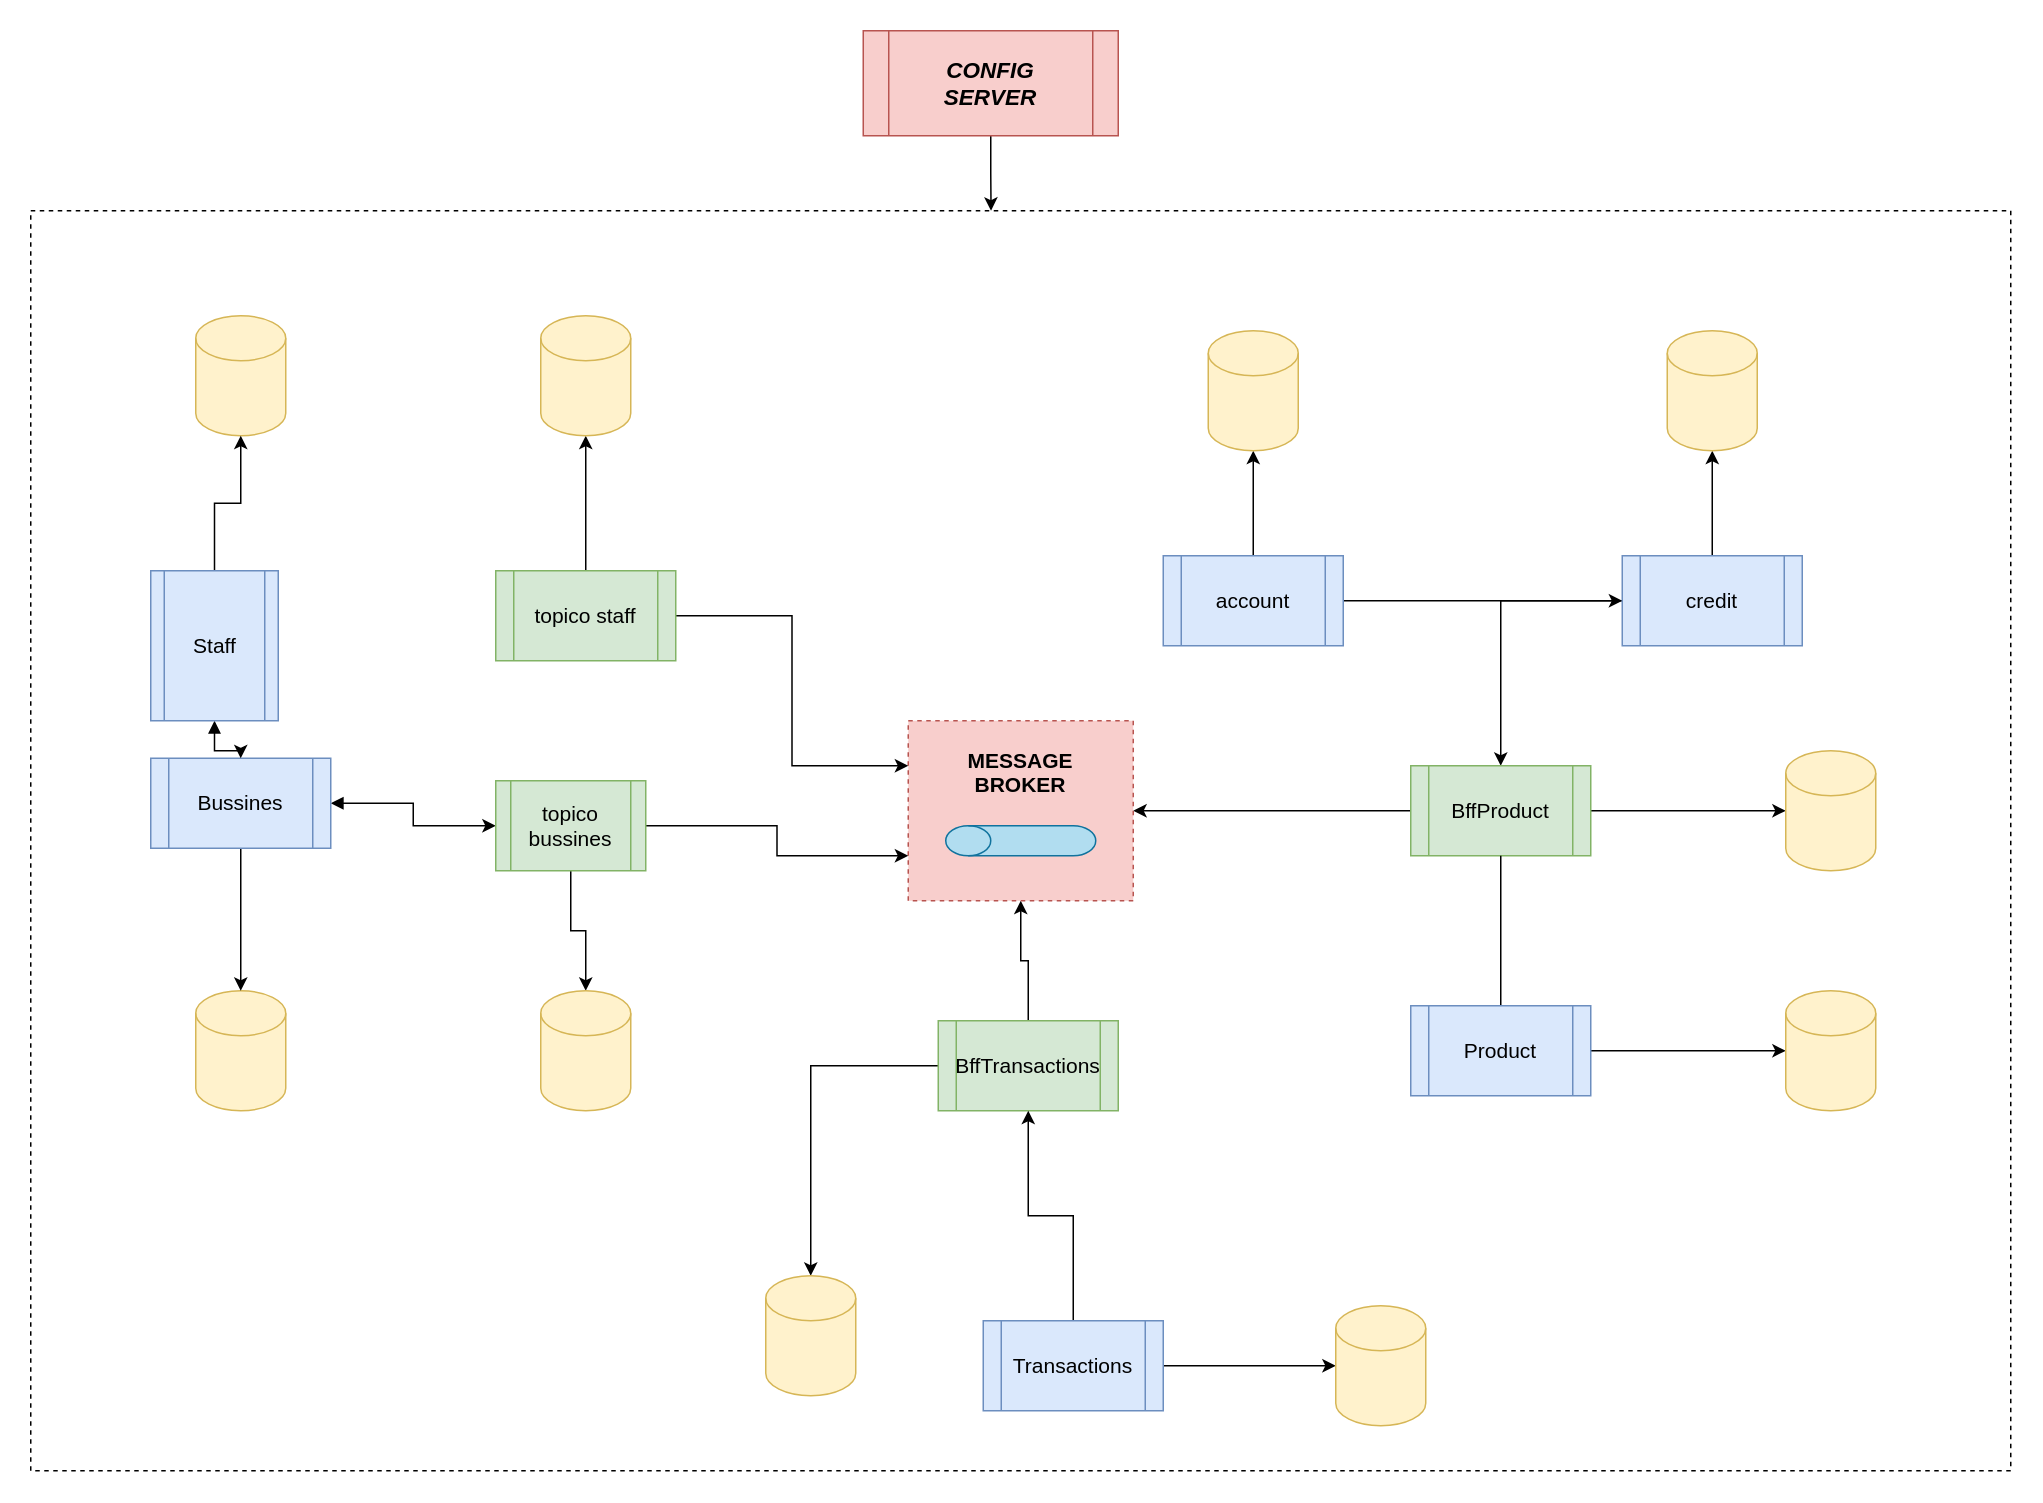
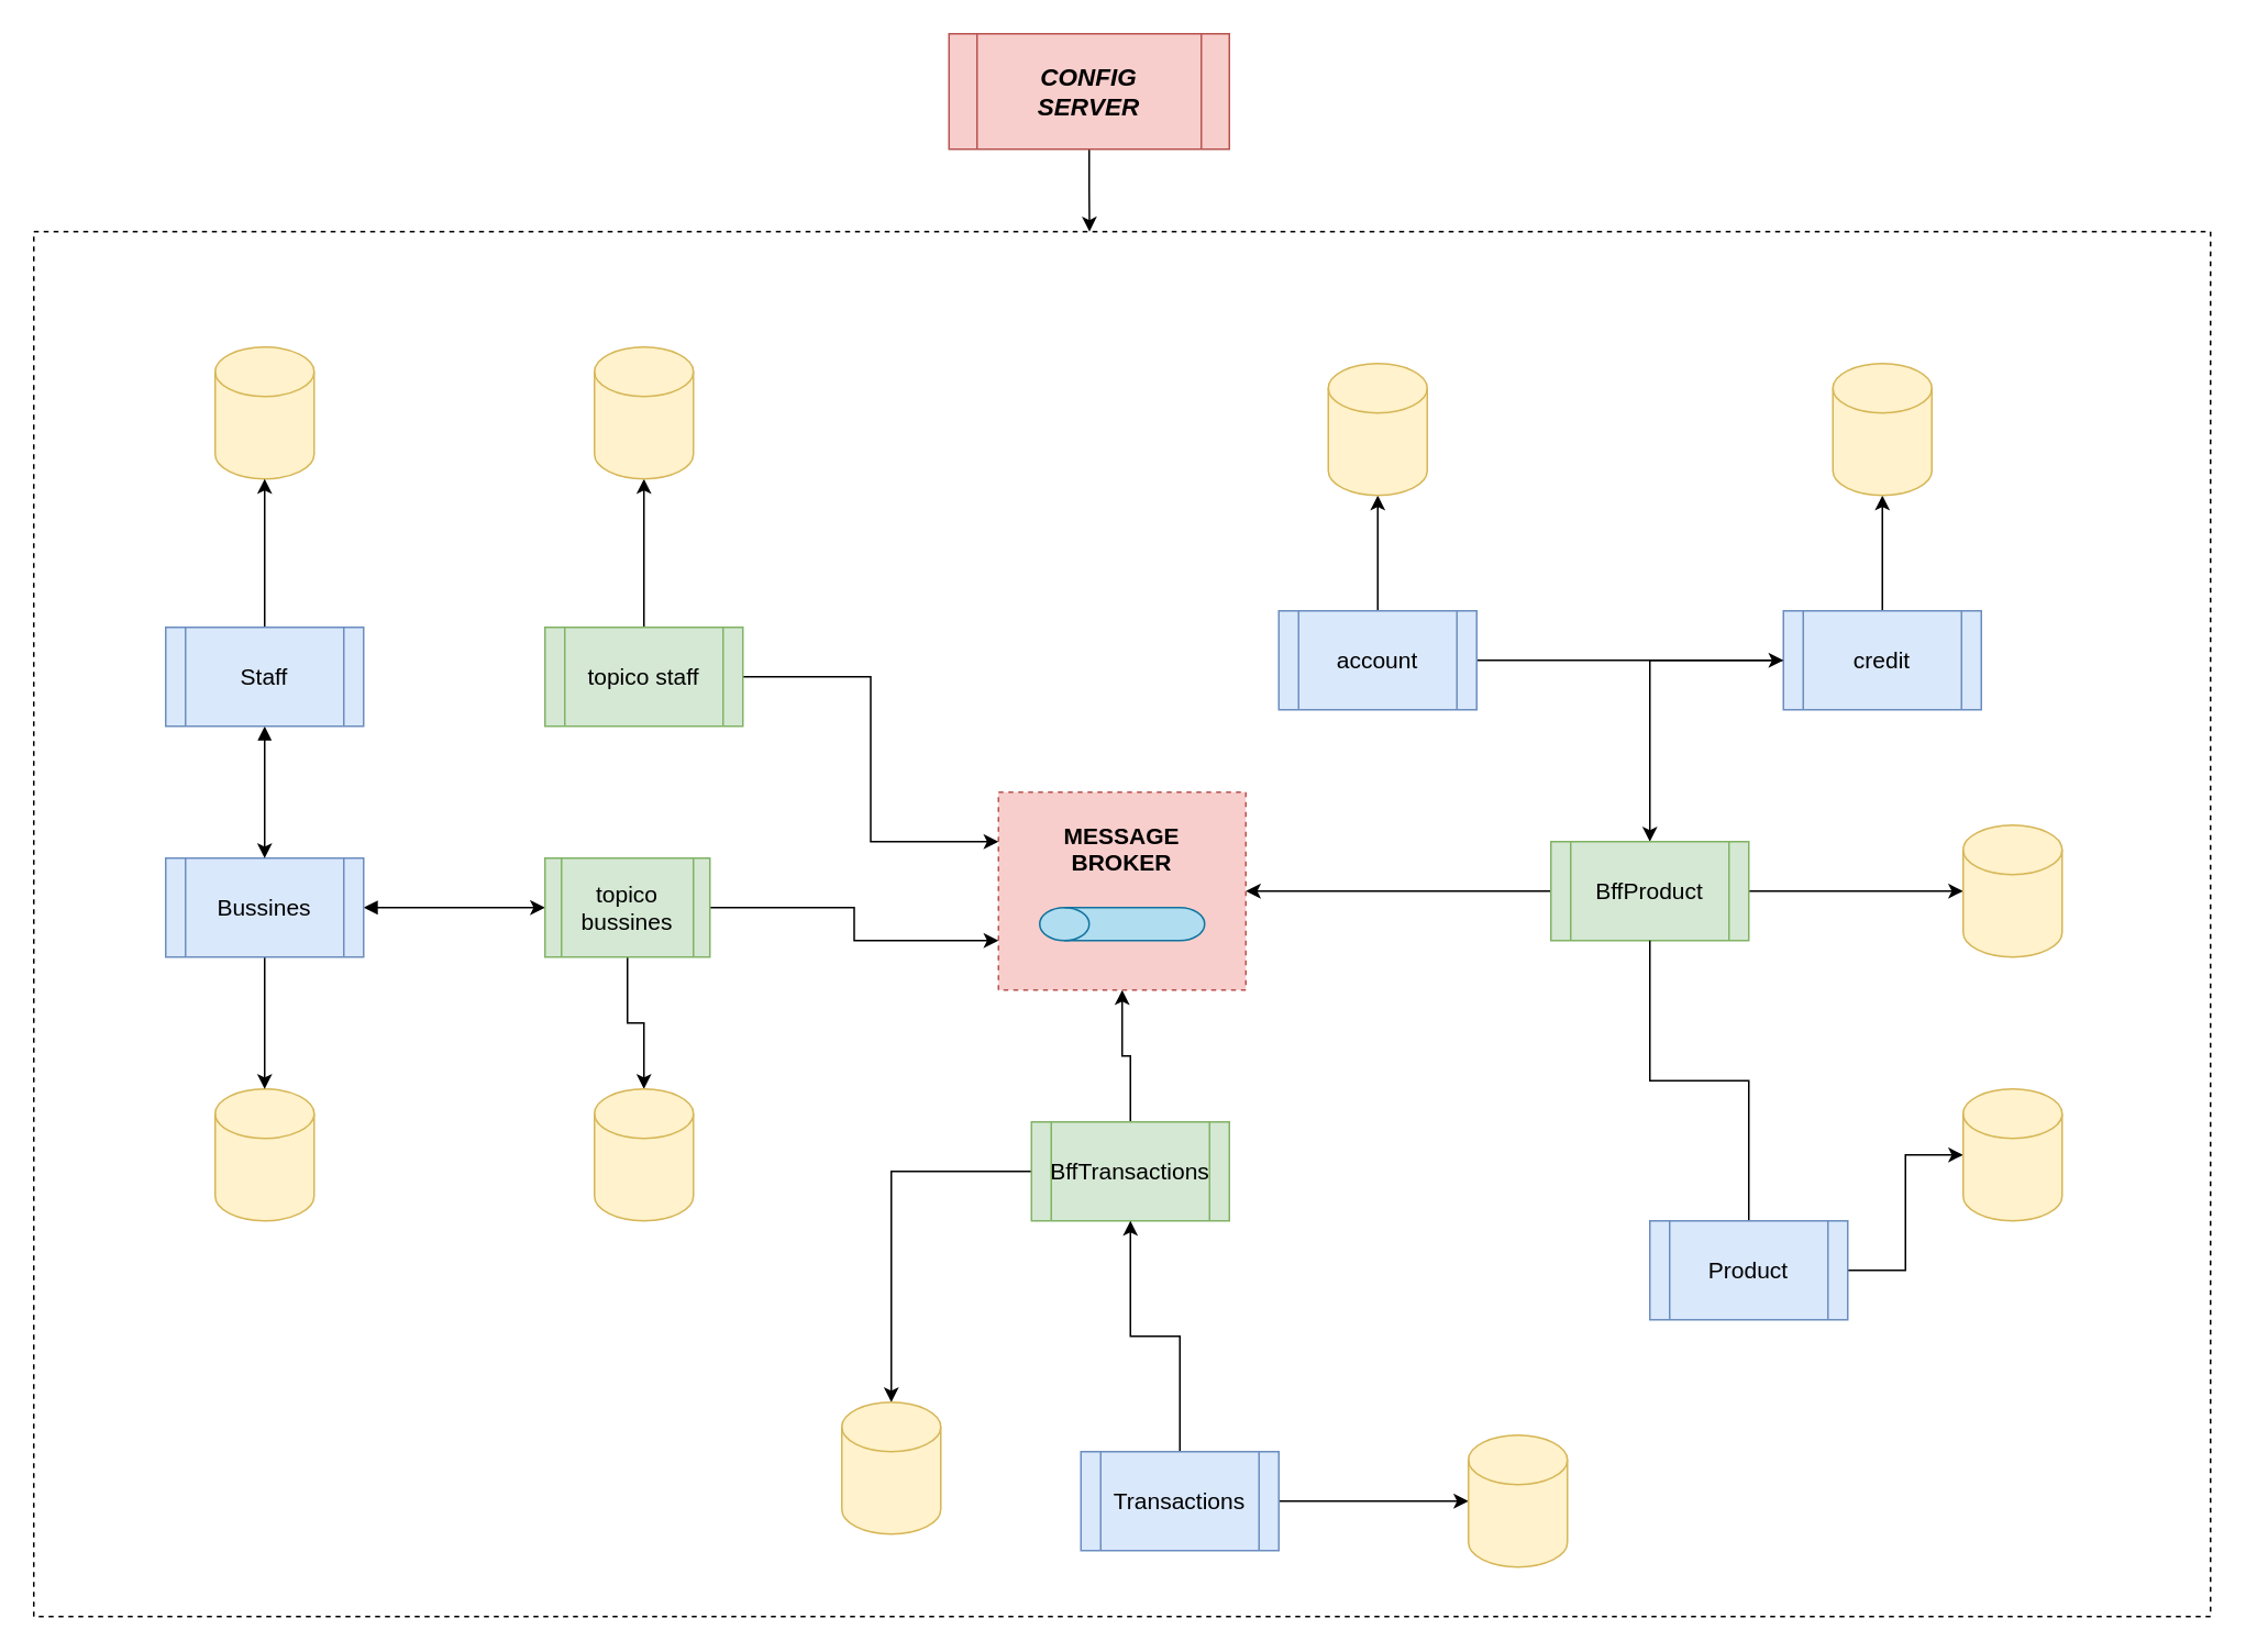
  <mxCell id="0" />
  <mxCell id="1" parent="0" />
  <mxCell id="2" value="" style="rounded=0;whiteSpace=wrap;html=1;dashed=1;" vertex="1" parent="1"><mxGeometry x="20" y="140" width="1320" height="840" as="geometry" /></mxCell>
  <mxCell id="3" style="edgeStyle=orthogonalEdgeStyle;rounded=0;orthogonalLoop=1;jettySize=auto;html=1;" edge="1" parent="1" source="5" target="14"><mxGeometry relative="1" as="geometry" /></mxCell>
  <mxCell id="4" style="edgeStyle=orthogonalEdgeStyle;rounded=0;orthogonalLoop=1;jettySize=auto;html=1;" edge="1" parent="1" source="5" target="32"><mxGeometry relative="1" as="geometry" /></mxCell>
  <mxCell id="5" value="BffTransactions" style="shape=process;whiteSpace=wrap;html=1;backgroundOutline=1;fillColor=#d5e8d4;strokeColor=#82b366;fontSize=14;" vertex="1" parent="1"><mxGeometry x="625" y="680" width="120" height="60" as="geometry" /></mxCell>
  <mxCell id="6" style="edgeStyle=orthogonalEdgeStyle;rounded=0;orthogonalLoop=1;jettySize=auto;html=1;" edge="1" parent="1" source="8" target="11"><mxGeometry relative="1" as="geometry" /></mxCell>
  <mxCell id="7" style="edgeStyle=orthogonalEdgeStyle;rounded=0;orthogonalLoop=1;jettySize=auto;html=1;" edge="1" parent="1" source="8" target="15"><mxGeometry relative="1" as="geometry" /></mxCell>
  <mxCell id="8" value="account" style="shape=process;whiteSpace=wrap;html=1;backgroundOutline=1;fillColor=#dae8fc;strokeColor=#6c8ebf;fontSize=14;" vertex="1" parent="1"><mxGeometry x="775" y="370" width="120" height="60" as="geometry" /></mxCell>
  <mxCell id="9" style="edgeStyle=orthogonalEdgeStyle;rounded=0;orthogonalLoop=1;jettySize=auto;html=1;fontSize=14;startArrow=none;startFill=0;" edge="1" parent="1" source="11" target="22"><mxGeometry relative="1" as="geometry" /></mxCell>
  <mxCell id="10" style="edgeStyle=orthogonalEdgeStyle;rounded=0;orthogonalLoop=1;jettySize=auto;html=1;fontSize=14;startArrow=none;startFill=0;" edge="1" parent="1" source="11" target="16"><mxGeometry relative="1" as="geometry" /></mxCell>
  <mxCell id="11" value="credit" style="shape=process;whiteSpace=wrap;html=1;backgroundOutline=1;fillColor=#dae8fc;strokeColor=#6c8ebf;fontSize=14;" vertex="1" parent="1"><mxGeometry x="1081" y="370" width="120" height="60" as="geometry" /></mxCell>
  <mxCell id="12" value="" style="shape=cylinder3;whiteSpace=wrap;html=1;boundedLbl=1;backgroundOutline=1;size=15;fillColor=#fff2cc;strokeColor=#d6b656;" vertex="1" parent="1"><mxGeometry x="130" y="210" width="60" height="80" as="geometry" /></mxCell>
  <mxCell id="13" value="" style="shape=cylinder3;whiteSpace=wrap;html=1;boundedLbl=1;backgroundOutline=1;size=15;fillColor=#fff2cc;strokeColor=#d6b656;" vertex="1" parent="1"><mxGeometry x="130" y="660" width="60" height="80" as="geometry" /></mxCell>
  <mxCell id="14" value="" style="shape=cylinder3;whiteSpace=wrap;html=1;boundedLbl=1;backgroundOutline=1;size=15;fillColor=#fff2cc;strokeColor=#d6b656;" vertex="1" parent="1"><mxGeometry x="510" y="850" width="60" height="80" as="geometry" /></mxCell>
  <mxCell id="15" value="" style="shape=cylinder3;whiteSpace=wrap;html=1;boundedLbl=1;backgroundOutline=1;size=15;fillColor=#fff2cc;strokeColor=#d6b656;" vertex="1" parent="1"><mxGeometry x="805" y="220" width="60" height="80" as="geometry" /></mxCell>
  <mxCell id="16" value="" style="shape=cylinder3;whiteSpace=wrap;html=1;boundedLbl=1;backgroundOutline=1;size=15;fillColor=#fff2cc;strokeColor=#d6b656;" vertex="1" parent="1"><mxGeometry x="1111" y="220" width="60" height="80" as="geometry" /></mxCell>
  <mxCell id="17" style="edgeStyle=orthogonalEdgeStyle;rounded=0;orthogonalLoop=1;jettySize=auto;html=1;" edge="1" parent="1" source="19" target="13"><mxGeometry relative="1" as="geometry" /></mxCell>
  <mxCell id="18" style="edgeStyle=orthogonalEdgeStyle;rounded=0;orthogonalLoop=1;jettySize=auto;html=1;entryX=0;entryY=0.5;entryDx=0;entryDy=0;startArrow=block;startFill=1;" edge="1" parent="1" source="19" target="39"><mxGeometry relative="1" as="geometry" /></mxCell>
- <mxCell id="19" value="Bussines" style="shape=process;whiteSpace=wrap;html=1;backgroundOutline=1;fillColor=#dae8fc;strokeColor=#6c8ebf;fontSize=14;" vertex="1" parent="1"><mxGeometry x="100" y="505" width="120" height="60" as="geometry" /></mxCell>
+ <mxCell id="19" value="Bussines" style="shape=process;whiteSpace=wrap;html=1;backgroundOutline=1;fillColor=#dae8fc;strokeColor=#6c8ebf;fontSize=14;" vertex="1" parent="1"><mxGeometry x="100" y="520" width="120" height="60" as="geometry" /></mxCell>
  <mxCell id="20" value="" style="edgeStyle=orthogonalEdgeStyle;rounded=0;orthogonalLoop=1;jettySize=auto;html=1;exitX=1;exitY=0.5;exitDx=0;exitDy=0;" edge="1" parent="1" source="22" target="23"><mxGeometry relative="1" as="geometry" /></mxCell>
  <mxCell id="21" style="edgeStyle=orthogonalEdgeStyle;rounded=0;orthogonalLoop=1;jettySize=auto;html=1;" edge="1" parent="1" source="22" target="32"><mxGeometry relative="1" as="geometry" /></mxCell>
  <mxCell id="22" value="BffProduct" style="shape=process;whiteSpace=wrap;html=1;backgroundOutline=1;fillColor=#d5e8d4;strokeColor=#82b366;fontSize=14;" vertex="1" parent="1"><mxGeometry x="940" y="510" width="120" height="60" as="geometry" /></mxCell>
  <mxCell id="23" value="" style="shape=cylinder3;whiteSpace=wrap;html=1;boundedLbl=1;backgroundOutline=1;size=15;fillColor=#fff2cc;strokeColor=#d6b656;" vertex="1" parent="1"><mxGeometry x="1190" y="500" width="60" height="80" as="geometry" /></mxCell>
  <mxCell id="24" style="edgeStyle=orthogonalEdgeStyle;rounded=0;orthogonalLoop=1;jettySize=auto;html=1;" edge="1" parent="1" source="26" target="27"><mxGeometry relative="1" as="geometry" /></mxCell>
  <mxCell id="25" style="edgeStyle=orthogonalEdgeStyle;rounded=0;orthogonalLoop=1;jettySize=auto;html=1;fontSize=14;startArrow=none;startFill=0;endArrow=none;" edge="1" parent="1" source="26" target="22"><mxGeometry relative="1" as="geometry" /></mxCell>
- <mxCell id="26" value="Product" style="shape=process;whiteSpace=wrap;html=1;backgroundOutline=1;fillColor=#dae8fc;strokeColor=#6c8ebf;fontSize=14;" vertex="1" parent="1"><mxGeometry x="940" y="670" width="120" height="60" as="geometry" /></mxCell>
+ <mxCell id="26" value="Product" style="shape=process;whiteSpace=wrap;html=1;backgroundOutline=1;fillColor=#dae8fc;strokeColor=#6c8ebf;fontSize=14;" vertex="1" parent="1"><mxGeometry x="1000" y="740" width="120" height="60" as="geometry" /></mxCell>
  <mxCell id="27" value="" style="shape=cylinder3;whiteSpace=wrap;html=1;boundedLbl=1;backgroundOutline=1;size=15;fillColor=#fff2cc;strokeColor=#d6b656;" vertex="1" parent="1"><mxGeometry x="1190" y="660" width="60" height="80" as="geometry" /></mxCell>
  <mxCell id="28" style="edgeStyle=orthogonalEdgeStyle;rounded=0;orthogonalLoop=1;jettySize=auto;html=1;" edge="1" parent="1" source="30" target="31"><mxGeometry relative="1" as="geometry" /></mxCell>
  <mxCell id="29" style="edgeStyle=orthogonalEdgeStyle;rounded=0;orthogonalLoop=1;jettySize=auto;html=1;" edge="1" parent="1" source="30" target="5"><mxGeometry relative="1" as="geometry" /></mxCell>
  <mxCell id="30" value="Transactions" style="shape=process;whiteSpace=wrap;html=1;backgroundOutline=1;fillColor=#dae8fc;strokeColor=#6c8ebf;fontSize=14;" vertex="1" parent="1"><mxGeometry x="655" y="880" width="120" height="60" as="geometry" /></mxCell>
  <mxCell id="31" value="" style="shape=cylinder3;whiteSpace=wrap;html=1;boundedLbl=1;backgroundOutline=1;size=15;fillColor=#fff2cc;strokeColor=#d6b656;" vertex="1" parent="1"><mxGeometry x="890" y="870" width="60" height="80" as="geometry" /></mxCell>
  <mxCell id="32" value="MESSAGE&lt;br&gt;BROKER&lt;br style=&quot;font-size: 14px&quot;&gt;&lt;br style=&quot;font-size: 14px&quot;&gt;&lt;br style=&quot;font-size: 14px&quot;&gt;&lt;br style=&quot;font-size: 14px&quot;&gt;" style="rounded=0;whiteSpace=wrap;html=1;dashed=1;fillColor=#f8cecc;strokeColor=#b85450;fontStyle=1;fontSize=14;" vertex="1" parent="1"><mxGeometry x="605" y="480" width="150" height="120" as="geometry" /></mxCell>
  <mxCell id="33" style="edgeStyle=orthogonalEdgeStyle;rounded=0;orthogonalLoop=1;jettySize=auto;html=1;entryX=0;entryY=0.25;entryDx=0;entryDy=0;" edge="1" parent="1" source="35" target="32"><mxGeometry relative="1" as="geometry" /></mxCell>
  <mxCell id="34" style="edgeStyle=orthogonalEdgeStyle;rounded=0;orthogonalLoop=1;jettySize=auto;html=1;" edge="1" parent="1" source="35" target="40"><mxGeometry relative="1" as="geometry" /></mxCell>
  <mxCell id="35" value="topico staff" style="shape=process;whiteSpace=wrap;html=1;backgroundOutline=1;fillColor=#d5e8d4;strokeColor=#82b366;fontSize=14;" vertex="1" parent="1"><mxGeometry x="330" y="380" width="120" height="60" as="geometry" /></mxCell>
  <mxCell id="36" value="" style="shape=cylinder3;whiteSpace=wrap;html=1;boundedLbl=1;backgroundOutline=1;size=15;rotation=-90;fillColor=#b1ddf0;strokeColor=#10739e;" vertex="1" parent="1"><mxGeometry x="670" y="510" width="20" height="100" as="geometry" /></mxCell>
  <mxCell id="37" style="edgeStyle=orthogonalEdgeStyle;rounded=0;orthogonalLoop=1;jettySize=auto;html=1;entryX=0;entryY=0.75;entryDx=0;entryDy=0;" edge="1" parent="1" source="39" target="32"><mxGeometry relative="1" as="geometry" /></mxCell>
  <mxCell id="38" style="edgeStyle=orthogonalEdgeStyle;rounded=0;orthogonalLoop=1;jettySize=auto;html=1;" edge="1" parent="1" source="39" target="41"><mxGeometry relative="1" as="geometry" /></mxCell>
  <mxCell id="39" value="topico bussines" style="shape=process;whiteSpace=wrap;html=1;backgroundOutline=1;fillColor=#d5e8d4;strokeColor=#82b366;fontSize=14;" vertex="1" parent="1"><mxGeometry x="330" y="520" width="100" height="60" as="geometry" /></mxCell>
  <mxCell id="40" value="" style="shape=cylinder3;whiteSpace=wrap;html=1;boundedLbl=1;backgroundOutline=1;size=15;fillColor=#fff2cc;strokeColor=#d6b656;" vertex="1" parent="1"><mxGeometry x="360" y="210" width="60" height="80" as="geometry" /></mxCell>
  <mxCell id="41" value="" style="shape=cylinder3;whiteSpace=wrap;html=1;boundedLbl=1;backgroundOutline=1;size=15;fillColor=#fff2cc;strokeColor=#d6b656;" vertex="1" parent="1"><mxGeometry x="360" y="660" width="60" height="80" as="geometry" /></mxCell>
  <mxCell id="42" style="edgeStyle=orthogonalEdgeStyle;rounded=0;orthogonalLoop=1;jettySize=auto;html=1;entryX=0.485;entryY=0;entryDx=0;entryDy=0;entryPerimeter=0;startArrow=none;startFill=0;" edge="1" parent="1" source="43" target="2"><mxGeometry relative="1" as="geometry" /></mxCell>
  <mxCell id="43" value="CONFIG &lt;br&gt;SERVER" style="shape=process;whiteSpace=wrap;html=1;backgroundOutline=1;fillColor=#f8cecc;strokeColor=#b85450;fontStyle=3;fontSize=15;" vertex="1" parent="1"><mxGeometry x="575" y="20" width="170" height="70" as="geometry" /></mxCell>
  <mxCell id="44" style="edgeStyle=orthogonalEdgeStyle;rounded=0;orthogonalLoop=1;jettySize=auto;html=1;startArrow=block;startFill=1;" edge="1" parent="1" source="46" target="19"><mxGeometry relative="1" as="geometry" /></mxCell>
  <mxCell id="45" style="edgeStyle=orthogonalEdgeStyle;rounded=0;orthogonalLoop=1;jettySize=auto;html=1;startArrow=none;startFill=0;" edge="1" parent="1" source="46" target="12"><mxGeometry relative="1" as="geometry" /></mxCell>
- <mxCell id="46" value="Staff" style="shape=process;whiteSpace=wrap;html=1;backgroundOutline=1;fillColor=#dae8fc;strokeColor=#6c8ebf;fontSize=14;" vertex="1" parent="1"><mxGeometry x="100" y="380" width="85" height="100" as="geometry" /></mxCell>
+ <mxCell id="46" value="Staff" style="shape=process;whiteSpace=wrap;html=1;backgroundOutline=1;fillColor=#dae8fc;strokeColor=#6c8ebf;fontSize=14;" vertex="1" parent="1"><mxGeometry x="100" y="380" width="120" height="60" as="geometry" /></mxCell>
